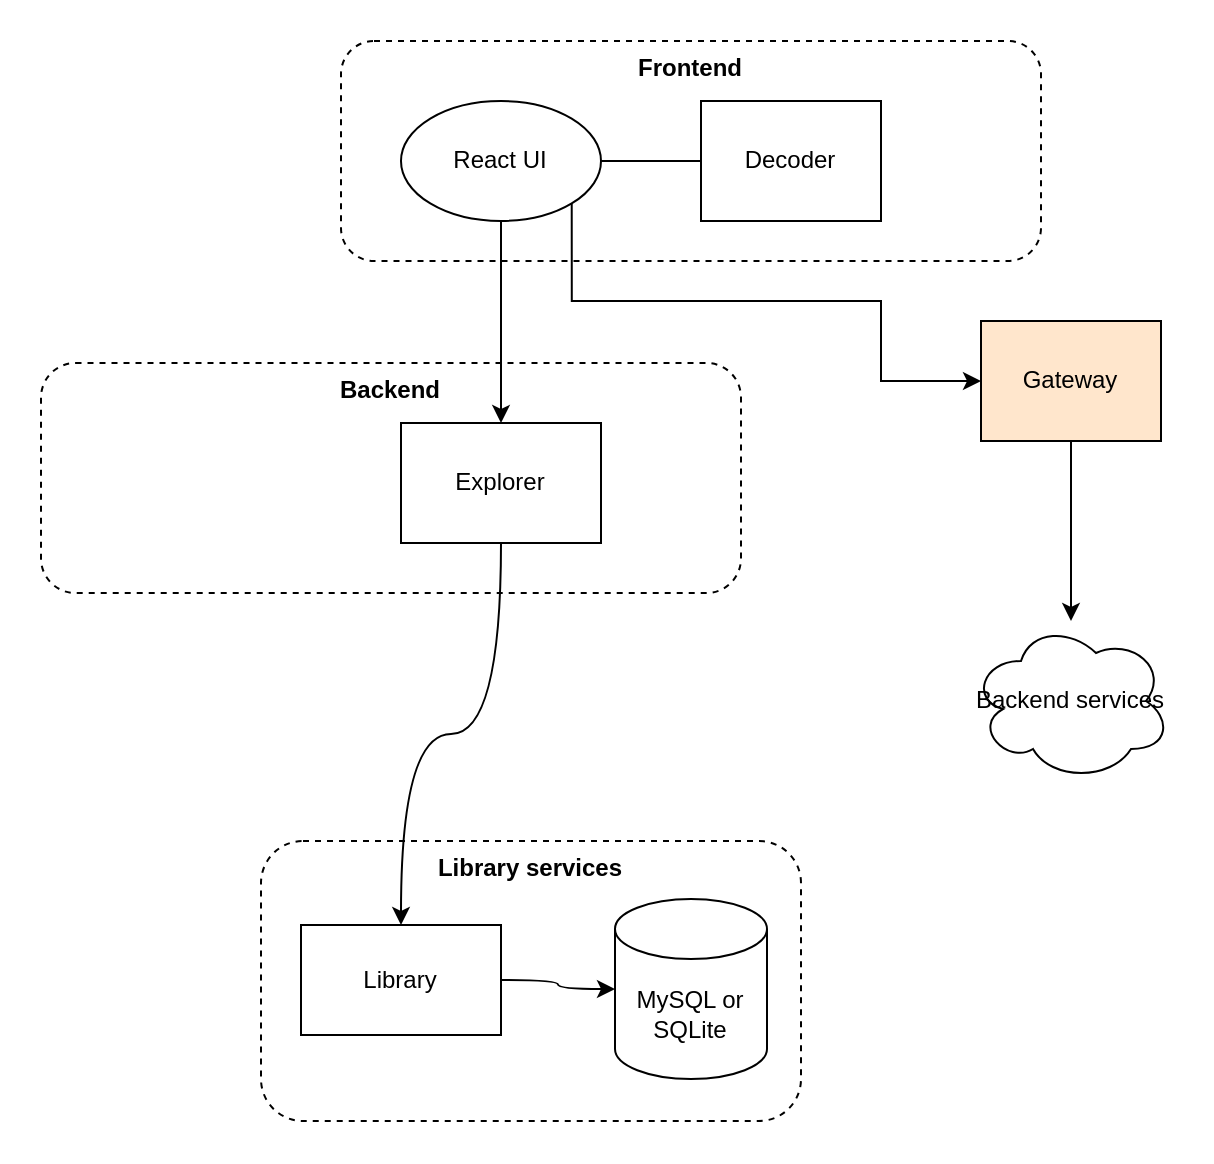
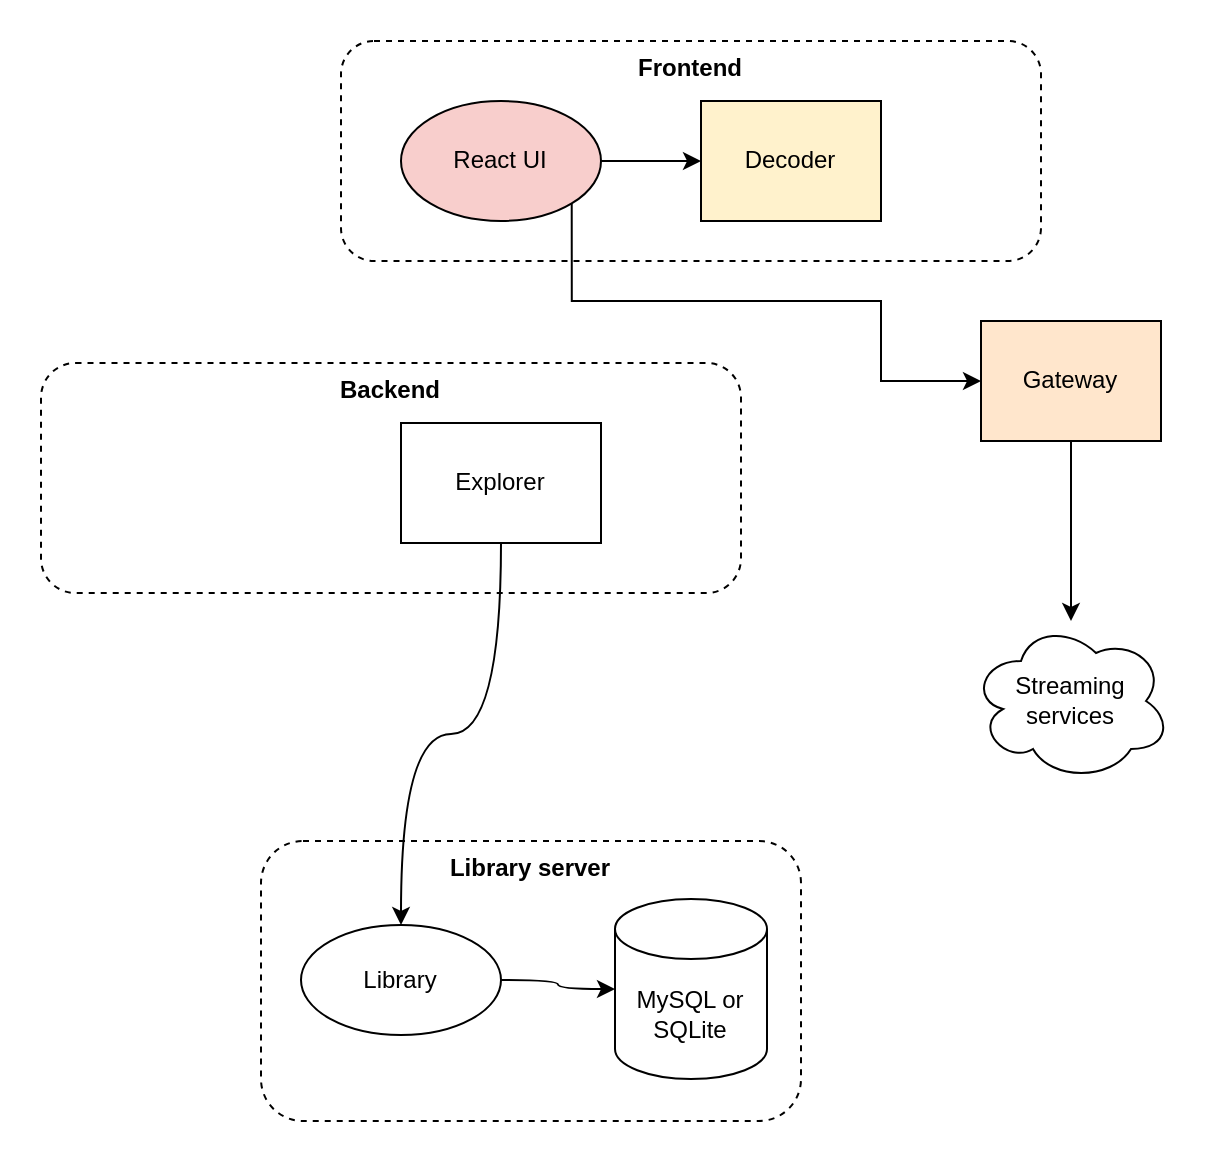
  <mxCell id="0" />
  <mxCell id="1" parent="0" />
  <mxCell id="2" value="&lt;b&gt;Backend&lt;br&gt;&lt;/b&gt;" style="rounded=1;whiteSpace=wrap;html=1;fillColor=none;dashed=1;strokeWidth=1;perimeterSpacing=0;align=center;verticalAlign=top;" parent="1" vertex="1"><mxGeometry x="20" y="181" width="350" height="115" as="geometry" /></mxCell>
- <mxCell id="3" value="&lt;b&gt;Library services&lt;/b&gt;" style="rounded=1;whiteSpace=wrap;html=1;fillColor=none;dashed=1;strokeWidth=1;perimeterSpacing=0;align=center;verticalAlign=top;" parent="1" vertex="1"><mxGeometry x="130" y="420" width="270" height="140" as="geometry" /></mxCell>
+ <mxCell id="3" value="&lt;b&gt;Library server&lt;/b&gt;" style="rounded=1;whiteSpace=wrap;html=1;fillColor=none;dashed=1;strokeWidth=1;perimeterSpacing=0;align=center;verticalAlign=top;" parent="1" vertex="1"><mxGeometry x="130" y="420" width="270" height="140" as="geometry" /></mxCell>
  <mxCell id="4" value="&lt;b&gt;Frontend&lt;/b&gt;" style="rounded=1;whiteSpace=wrap;html=1;fillColor=none;dashed=1;strokeWidth=1;perimeterSpacing=0;align=center;verticalAlign=top;" parent="1" vertex="1"><mxGeometry x="170" y="20" width="350" height="110" as="geometry" /></mxCell>
- <mxCell id="5" style="edgeStyle=orthogonalEdgeStyle;orthogonalLoop=1;jettySize=auto;html=1;curved=1;endArrow=none;" parent="1" source="8" target="9" edge="1"><mxGeometry relative="1" as="geometry" /></mxCell>
- <mxCell id="6" style="edgeStyle=orthogonalEdgeStyle;curved=1;orthogonalLoop=1;jettySize=auto;html=1;entryX=0.5;entryY=0;entryDx=0;entryDy=0;" parent="1" source="8" target="11" edge="1"><mxGeometry relative="1" as="geometry" /></mxCell>
+ <mxCell id="5" style="edgeStyle=orthogonalEdgeStyle;orthogonalLoop=1;jettySize=auto;html=1;curved=1;" parent="1" source="8" target="9" edge="1"><mxGeometry relative="1" as="geometry" /></mxCell>
  <mxCell id="7" style="edgeStyle=orthogonalEdgeStyle;rounded=0;orthogonalLoop=1;jettySize=auto;html=1;exitX=1;exitY=1;exitDx=0;exitDy=0;entryX=0;entryY=0.5;entryDx=0;entryDy=0;" edge="1" parent="1" source="8" target="17"><mxGeometry relative="1" as="geometry"><Array as="points"><mxPoint x="285" y="150" /><mxPoint x="440" y="150" /><mxPoint x="440" y="190" /></Array></mxGeometry></mxCell>
- <mxCell id="8" value="React UI" style="ellipse;whiteSpace=wrap;html=1;" parent="1" vertex="1"><mxGeometry x="200" y="50" width="100" height="60" as="geometry" /></mxCell>
- <mxCell id="9" value="Decoder" style="rounded=0;whiteSpace=wrap;html=1;" parent="1" vertex="1"><mxGeometry x="350" y="50" width="90" height="60" as="geometry" /></mxCell>
+ <mxCell id="8" value="React UI" style="ellipse;whiteSpace=wrap;html=1;fillColor=#f8cecc;" parent="1" vertex="1"><mxGeometry x="200" y="50" width="100" height="60" as="geometry" /></mxCell>
+ <mxCell id="9" value="Decoder" style="rounded=0;whiteSpace=wrap;html=1;fillColor=#fff2cc;" parent="1" vertex="1"><mxGeometry x="350" y="50" width="90" height="60" as="geometry" /></mxCell>
  <mxCell id="10" style="edgeStyle=orthogonalEdgeStyle;curved=1;orthogonalLoop=1;jettySize=auto;html=1;" parent="1" source="11" target="15" edge="1"><mxGeometry relative="1" as="geometry" /></mxCell>
  <mxCell id="11" value="Explorer" style="rounded=0;whiteSpace=wrap;html=1;" parent="1" vertex="1"><mxGeometry x="200" y="211" width="100" height="60" as="geometry" /></mxCell>
- <mxCell id="12" value="Backend services" style="ellipse;shape=cloud;whiteSpace=wrap;html=1;" parent="1" vertex="1"><mxGeometry x="485" y="310" width="100" height="80" as="geometry" /></mxCell>
+ <mxCell id="12" value="Streaming services" style="ellipse;shape=cloud;whiteSpace=wrap;html=1;" parent="1" vertex="1"><mxGeometry x="485" y="310" width="100" height="80" as="geometry" /></mxCell>
  <mxCell id="13" value="MySQL or SQLite" style="shape=cylinder3;whiteSpace=wrap;html=1;boundedLbl=1;backgroundOutline=1;size=15;" parent="1" vertex="1"><mxGeometry x="307" y="449" width="76" height="90" as="geometry" /></mxCell>
  <mxCell id="14" style="edgeStyle=orthogonalEdgeStyle;curved=1;orthogonalLoop=1;jettySize=auto;html=1;entryX=0;entryY=0.5;entryDx=0;entryDy=0;entryPerimeter=0;" parent="1" source="15" target="13" edge="1"><mxGeometry relative="1" as="geometry" /></mxCell>
- <mxCell id="15" value="Library" style="rounded=0;whiteSpace=wrap;html=1;" parent="1" vertex="1"><mxGeometry x="150" y="462" width="100" height="55" as="geometry" /></mxCell>
+ <mxCell id="15" value="Library" style="ellipse;whiteSpace=wrap;html=1;" parent="1" vertex="1"><mxGeometry x="150" y="462" width="100" height="55" as="geometry" /></mxCell>
  <mxCell id="16" style="edgeStyle=orthogonalEdgeStyle;rounded=0;orthogonalLoop=1;jettySize=auto;html=1;" edge="1" parent="1" source="17" target="12"><mxGeometry relative="1" as="geometry" /></mxCell>
  <mxCell id="17" value="Gateway" style="rounded=0;whiteSpace=wrap;html=1;fillColor=#ffe6cc;" vertex="1" parent="1"><mxGeometry x="490" y="160" width="90" height="60" as="geometry" /></mxCell>
